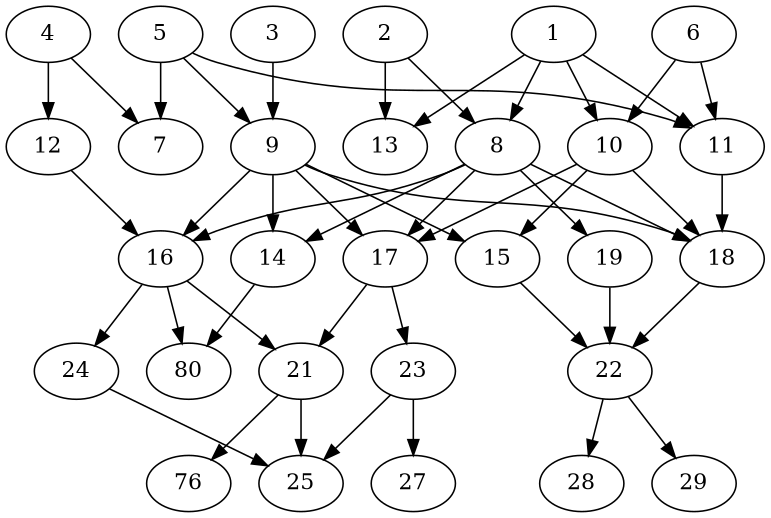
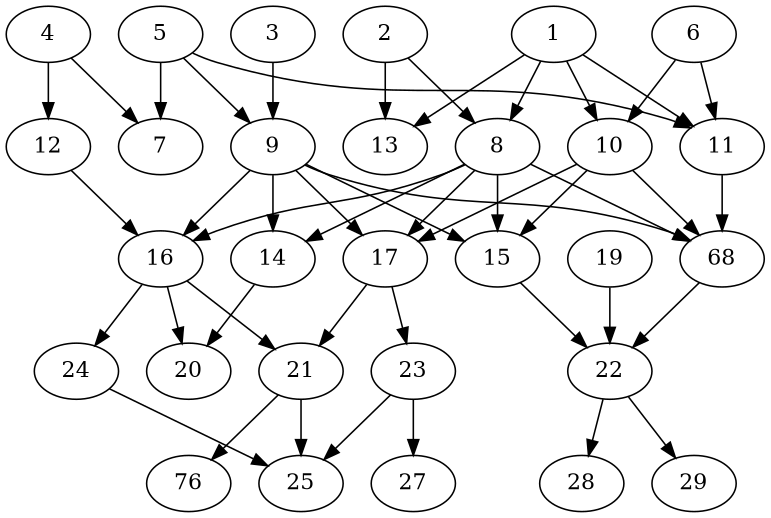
  digraph {
    node [alpha=0.16 compute_size=782757789696 result_size=0]
    1 [alpha=0.19 compute_size=179382113674 ram=28005104 result_size=13312 trans_size=296479]
    8 [compute_size=39439974400 ram=43265360 result_size=1024 trans_size=797462]
    10 [compute_size=84988251740 ram=19567136 result_size=29696 trans_size=528189]
    11 [alpha=0.13 compute_size=14074103808 ram=37326944 result_size=54272 trans_size=419687]
    13 [alpha=0.13 ram=17493680 trans_size=342354]
    14 [alpha=0.09 compute_size=201834667686 ram=12912752 result_size=9216 trans_size=1041127]
    16 [alpha=0.14 compute_size=3665766400 ram=18206480 result_size=1024 trans_size=830613]
    17 [alpha=0.17 compute_size=31168659456 ram=9787520 result_size=91136 trans_size=471348]
-   18 [alpha=0.06 compute_size=23085613056 ram=26546240 result_size=70656 trans_size=391746]
+   18 [alpha=0.06 compute_size=23085613056 ram=26546240 result_size=70656 trans_size=391746 label=68]
    19 [alpha=0.15 compute_size=13682294784 ram=6215600 result_size=13312 trans_size=941864]
    15 [alpha=0.01 ram=47434448 result_size=54272 trans_size=541456]
-   20 [ram=44619680 result_size=54272 trans_size=552645 label=80]
+   20 [ram=44619680 result_size=54272 trans_size=552645]
    21 [alpha=0.13 compute_size=1882038272 ram=19502192 result_size=70656 trans_size=499065]
    24 [alpha=0.08 compute_size=134217728000 ram=42736304 result_size=1024 trans_size=794297]
    23 [alpha=0.18 compute_size=22887628800 ram=26669792 result_size=1024 trans_size=294721]
    22 [alpha=0.20 compute_size=6682640384 ram=51348512 result_size=9216 trans_size=246768]
    2 [alpha=0.18 compute_size=26081183744 ram=38389808 result_size=9216 trans_size=135932]
    3 [alpha=0.01 compute_size=12613337088 ram=51109328 result_size=70656 trans_size=1007912]
    9 [alpha=0.04 compute_size=599770248877 ram=4389248 result_size=54272 trans_size=346063]
    4 [alpha=0.03 compute_size=9889081344 ram=32844224 result_size=54272 trans_size=921788]
    7 [alpha=0.06 compute_size=231928233984 ram=33265568 trans_size=625757]
    12 [alpha=0.05 compute_size=17464057856 ram=45828272 result_size=9216 trans_size=232765]
    5 [alpha=0.01 compute_size=14816673792 ram=21814832 result_size=13312 trans_size=681319]
    6 [alpha=0.03 compute_size=145452534271 ram=44277536 result_size=1024 trans_size=274197]
    25 [alpha=0.11 compute_size=46117683200 ram=52181696 trans_size=978788]
    n26 [alpha=0.18 compute_size=32465092608 label=76 ram=4614176 trans_size=192837]
    27 [alpha=0.03 compute_size=134217728000 ram=39579392 trans_size=812934]
    28 [alpha=0.20 compute_size=38349324288 ram=16096592 trans_size=496476]
    29 [alpha=0.07 compute_size=21587171328 ram=16814144 trans_size=538195]
    1 -> 8
    1 -> 10
    1 -> 11
    1 -> 13
    8 -> 14
    8 -> 16
    8 -> 17
    8 -> 18
-   8 -> 19
+   8 -> 15
    10 -> 17
    10 -> 18
    10 -> 15
    11 -> 18
    14 -> 20
    16 -> 20
    16 -> 21
    16 -> 24
    17 -> 21
    17 -> 23
    18 -> 22
    19 -> 22
    15 -> 22
    21 -> 25
    21 -> n26
    24 -> 25
    23 -> 25
    23 -> 27
    22 -> 28
    22 -> 29
    2 -> 8
    2 -> 13
    3 -> 9
    9 -> 14
    9 -> 16
    9 -> 17
    9 -> 18
    9 -> 15
    4 -> 7
    4 -> 12
    12 -> 16
    5 -> 11
    5 -> 9
    5 -> 7
    6 -> 10
    6 -> 11
  }
